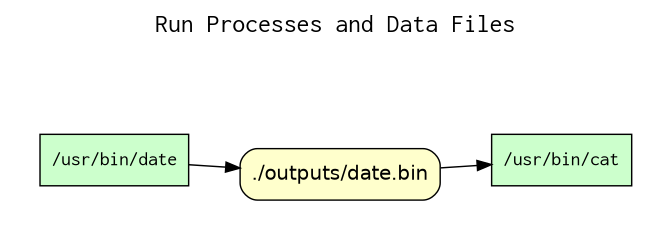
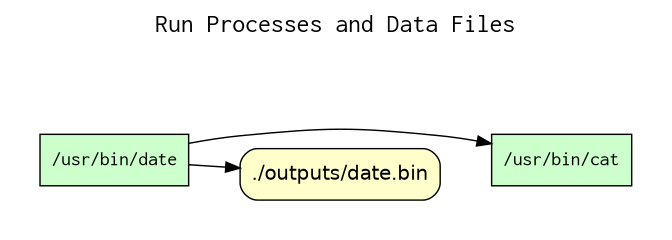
  digraph {
    fontname=Courier
    fontsize=18
    label="Run Processes and Data Files"
    labelloc=t
    rankdir=LR
    node [fillcolor="#CCFFCC" fontname=Courier peripheries=1 shape=box style=filled]
    n1 [fillcolor="#FFFFCC" fontname=Helvetica label="./outputs/date.bin" style="rounded,filled"]
    n2 [label="/usr/bin/cat"]
    n3 [label="/usr/bin/date"]
    subgraph cluster_1 {
      color=white
      label=""
      penwidth=0
      subgraph cluster_2 {
        color=white
        label=""
        penwidth=0
        n1
        n2
        n3
      }
    }
-   n1 -> n2
+   n3 -> n2
    n3 -> n1
  }
